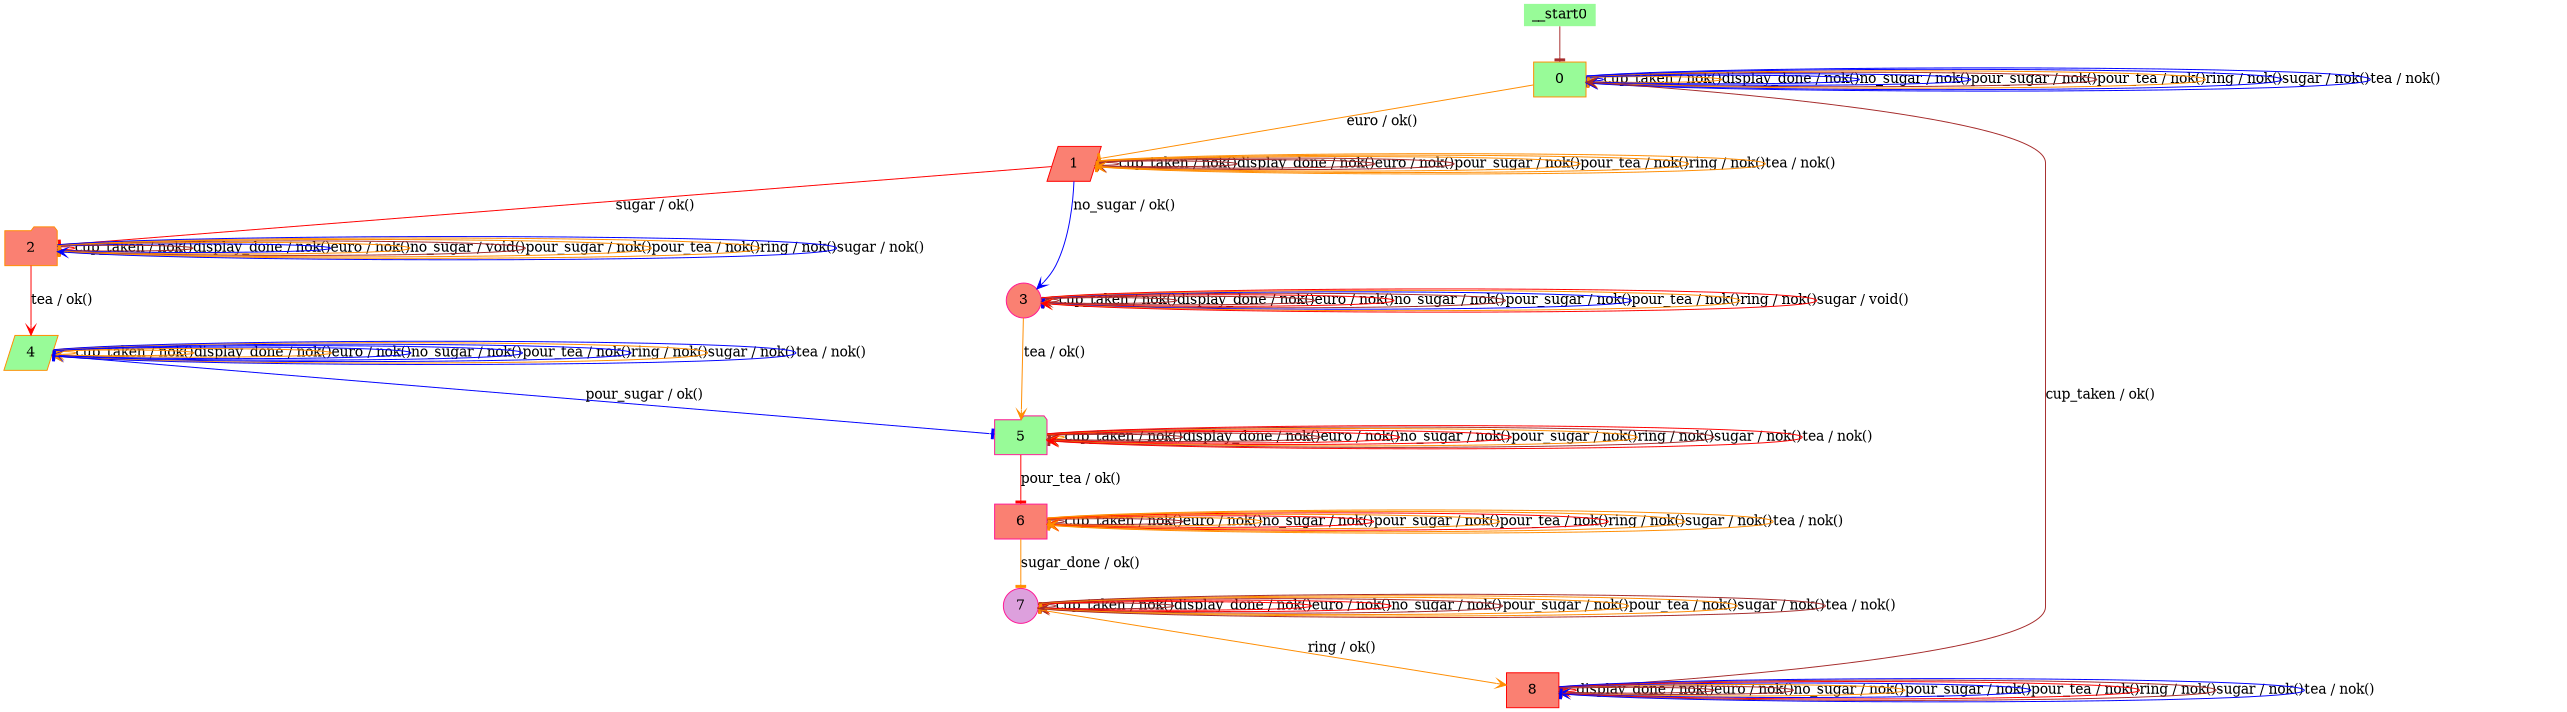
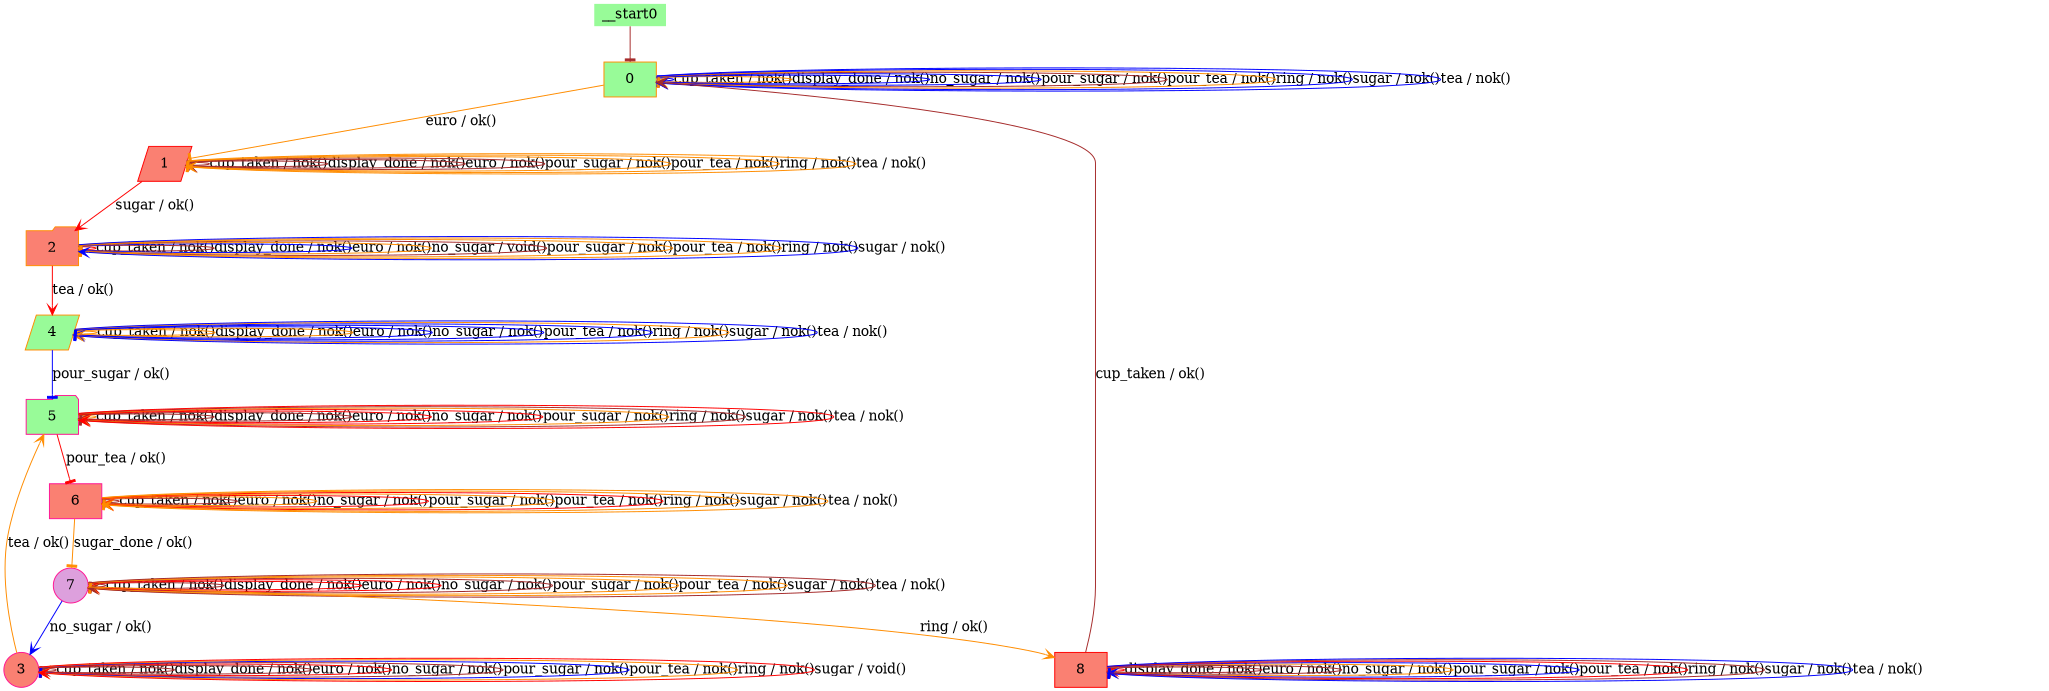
  digraph {
    node [color=deeppink fillcolor=salmon shape=box style=filled]
    edge [arrowhead=tee color=darkorange]
    n1 [color=darkorange fillcolor=palegreen label=0]
    n2 [color=red label=1 shape=parallelogram]
    n3 [color=darkorange label=2 shape=folder]
    n4 [label=3 shape=circle]
    n5 [color=darkorange fillcolor=palegreen label=4 shape=parallelogram]
    n6 [fillcolor=palegreen label=5 shape=folder]
    n7 [label=6]
    n8 [fillcolor=plum label=7 shape=circle]
    n9 [color=red label=8]
    __start0 [color=brown fillcolor=palegreen height=0 shape=none width=0]
    n1 -> n1 [color=blue label="cup_taken / nok()"]
    n1 -> n1 [arrowhead=vee label="display_done / nok()"]
    n1 -> n1 [color=blue label="no_sugar / nok()"]
    n1 -> n1 [color=blue label="pour_sugar / nok()"]
    n1 -> n1 [arrowhead=vee color=brown label="pour_tea / nok()"]
    n1 -> n1 [label="ring / nok()"]
    n1 -> n1 [arrowhead=vee color=blue label="sugar / nok()"]
    n1 -> n1 [arrowhead=vee color=blue label="tea / nok()"]
    n1 -> n2 [label="euro / ok()"]
    n2 -> n2 [color=brown label="cup_taken / nok()"]
    n2 -> n2 [color=brown label="display_done / nok()"]
    n2 -> n2 [arrowhead=vee color=brown label="euro / nok()"]
    n2 -> n2 [arrowhead=vee color=brown label="pour_sugar / nok()"]
    n2 -> n2 [label="pour_tea / nok()"]
    n2 -> n2 [arrowhead=vee label="ring / nok()"]
    n2 -> n2 [label="tea / nok()"]
-   n2 -> n3 [color=red label="sugar / ok()"]
-   n2 -> n4 [arrowhead=vee color=blue label="no_sugar / ok()"]
+   n2 -> n3 [arrowhead=vee color=red label="sugar / ok()"]
+   n8 -> n4 [arrowhead=vee color=blue label="no_sugar / ok()"]
    n3 -> n3 [color=red label="cup_taken / nok()"]
    n3 -> n3 [color=brown label="display_done / nok()"]
    n3 -> n3 [color=blue label="euro / nok()"]
    n3 -> n3 [label="no_sugar / void()"]
    n3 -> n3 [color=brown label="pour_sugar / nok()"]
    n3 -> n3 [label="pour_tea / nok()"]
    n3 -> n3 [label="ring / nok()"]
    n3 -> n3 [arrowhead=vee color=blue label="sugar / nok()"]
    n3 -> n5 [arrowhead=vee color=red label="tea / ok()"]
    n4 -> n4 [arrowhead=vee color=brown label="cup_taken / nok()"]
    n4 -> n4 [color=brown label="display_done / nok()"]
    n4 -> n4 [color=brown label="euro / nok()"]
    n4 -> n4 [color=red label="no_sugar / nok()"]
    n4 -> n4 [color=brown label="pour_sugar / nok()"]
    n4 -> n4 [color=blue label="pour_tea / nok()"]
    n4 -> n4 [arrowhead=vee label="ring / nok()"]
    n4 -> n4 [arrowhead=vee color=red label="sugar / void()"]
    n4 -> n6 [arrowhead=vee label="tea / ok()"]
    n5 -> n5 [arrowhead=vee label="cup_taken / nok()"]
    n5 -> n5 [arrowhead=vee label="display_done / nok()"]
    n5 -> n5 [label="euro / nok()"]
    n5 -> n5 [arrowhead=vee color=blue label="no_sugar / nok()"]
    n5 -> n5 [color=blue label="pour_tea / nok()"]
    n5 -> n5 [arrowhead=vee color=blue label="ring / nok()"]
    n5 -> n5 [arrowhead=vee label="sugar / nok()"]
    n5 -> n5 [color=blue label="tea / nok()"]
    n5 -> n6 [color=blue label="pour_sugar / ok()"]
    n6 -> n6 [label="cup_taken / nok()"]
    n6 -> n6 [arrowhead=vee color=brown label="display_done / nok()"]
    n6 -> n6 [arrowhead=vee color=brown label="euro / nok()"]
    n6 -> n6 [arrowhead=vee color=red label="no_sugar / nok()"]
    n6 -> n6 [arrowhead=vee color=red label="pour_sugar / nok()"]
    n6 -> n6 [arrowhead=vee label="ring / nok()"]
    n6 -> n6 [color=brown label="sugar / nok()"]
    n6 -> n6 [arrowhead=vee color=red label="tea / nok()"]
    n6 -> n7 [color=red label="pour_tea / ok()"]
    n7 -> n7 [color=brown label="cup_taken / nok()"]
    n7 -> n7 [color=brown label="euro / nok()"]
    n7 -> n7 [arrowhead=vee label="no_sugar / nok()"]
    n7 -> n7 [arrowhead=vee color=red label="pour_sugar / nok()"]
    n7 -> n7 [arrowhead=vee label="pour_tea / nok()"]
    n7 -> n7 [arrowhead=vee color=red label="ring / nok()"]
    n7 -> n7 [arrowhead=vee label="sugar / nok()"]
    n7 -> n7 [label="tea / nok()"]
    n7 -> n8 [label="sugar_done / ok()"]
    n8 -> n8 [color=brown label="cup_taken / nok()"]
    n8 -> n8 [arrowhead=vee color=brown label="display_done / nok()"]
    n8 -> n8 [arrowhead=vee color=red label="euro / nok()"]
    n8 -> n8 [color=red label="no_sugar / nok()"]
    n8 -> n8 [color=brown label="pour_sugar / nok()"]
    n8 -> n8 [arrowhead=vee label="pour_tea / nok()"]
    n8 -> n8 [label="sugar / nok()"]
    n8 -> n8 [arrowhead=vee color=brown label="tea / nok()"]
    n8 -> n9 [arrowhead=vee label="ring / ok()"]
    n9 -> n1 [arrowhead=vee color=brown label="cup_taken / ok()"]
    n9 -> n9 [arrowhead=vee color=red label="display_done / nok()"]
    n9 -> n9 [color=brown label="euro / nok()"]
    n9 -> n9 [color=brown label="no_sugar / nok()"]
    n9 -> n9 [arrowhead=vee label="pour_sugar / nok()"]
    n9 -> n9 [arrowhead=vee color=blue label="pour_tea / nok()"]
    n9 -> n9 [color=red label="ring / nok()"]
    n9 -> n9 [color=brown label="sugar / nok()"]
    n9 -> n9 [color=blue label="tea / nok()"]
    __start0 -> n1 [color=brown]
  }
